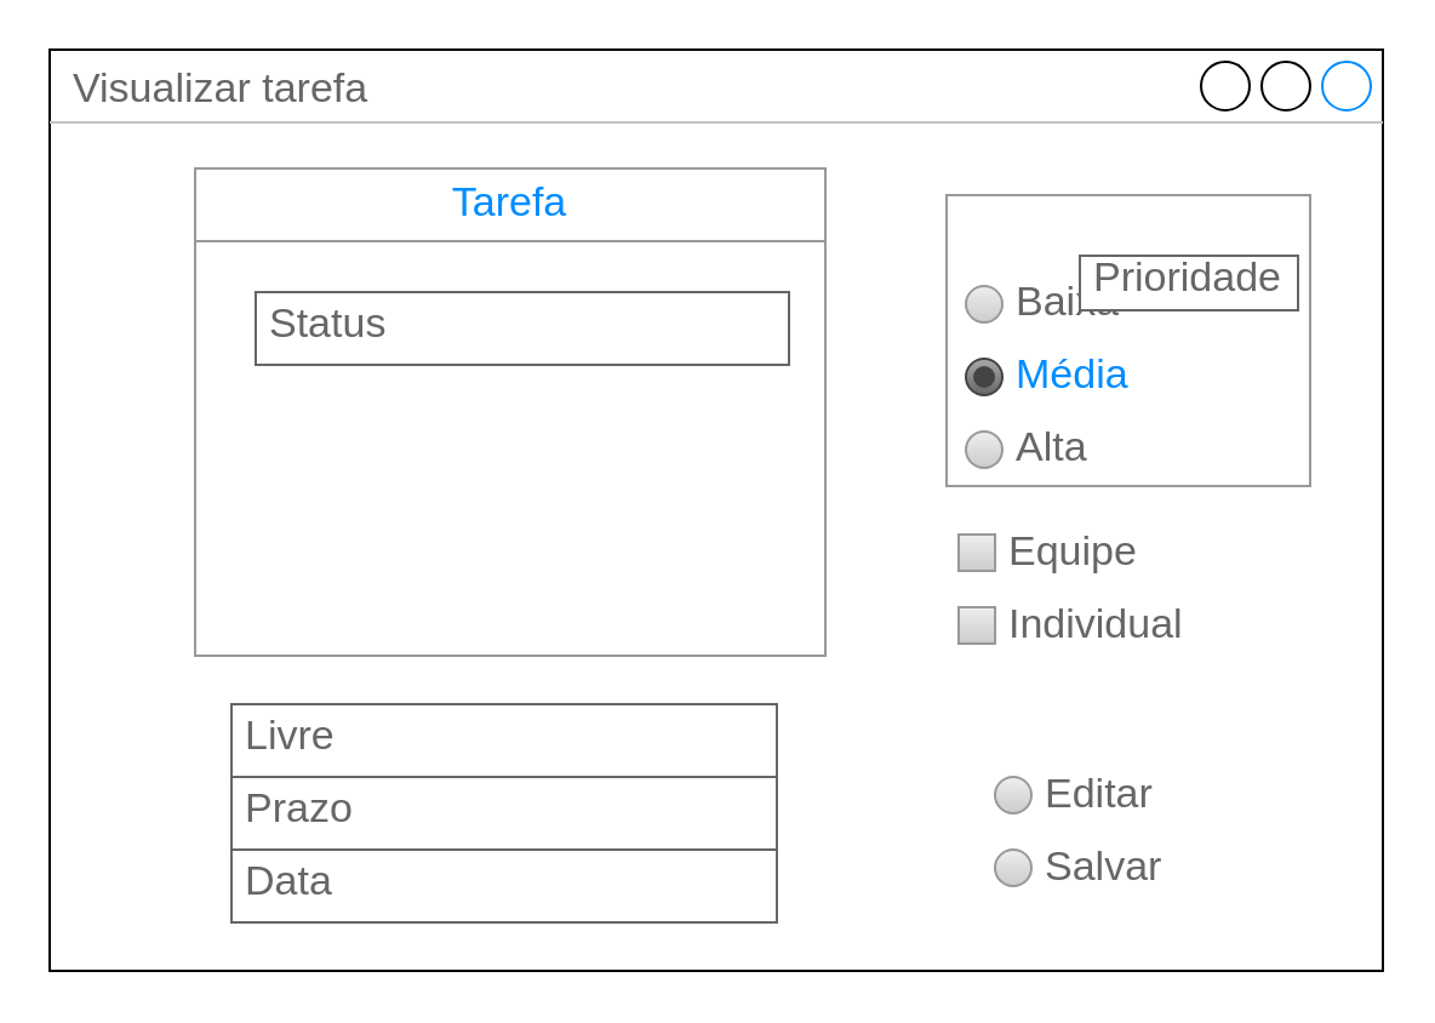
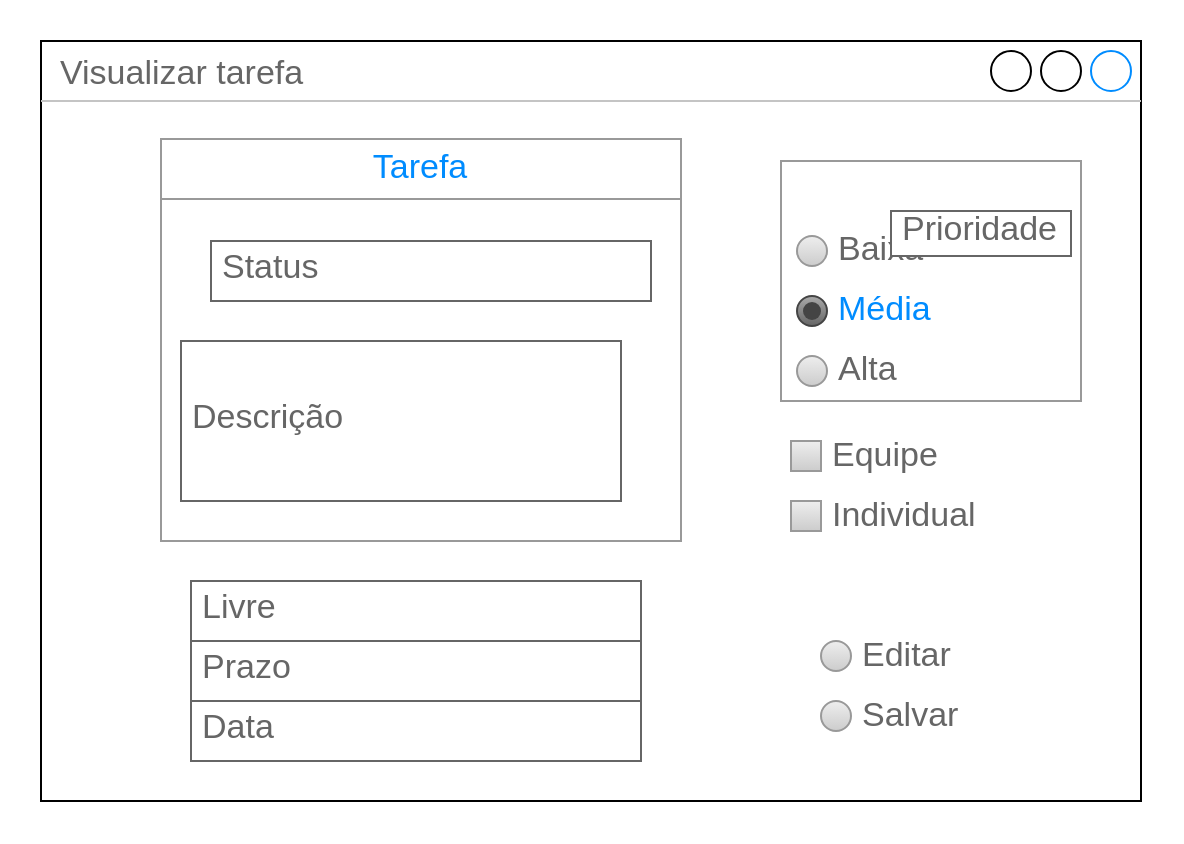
  <mxCell id="0" />
  <mxCell id="1" parent="0" />
  <mxCell id="2" value="Visualizar tarefa" style="strokeWidth=1;shadow=0;dashed=0;align=center;html=1;shape=mxgraph.mockup.containers.window;align=left;verticalAlign=top;spacingLeft=8;strokeColor2=#008cff;strokeColor3=#c4c4c4;fontColor=#666666;mainText=;fontSize=17;labelBackgroundColor=none;whiteSpace=wrap;" parent="1" vertex="1"><mxGeometry x="20" y="20" width="550" height="380" as="geometry" /></mxCell>
  <mxCell id="3" value="" style="strokeWidth=1;shadow=0;dashed=0;align=center;html=1;shape=mxgraph.mockup.forms.rrect;rSize=0;strokeColor=#999999;fillColor=#ffffff;recursiveResize=0;" parent="1" vertex="1"><mxGeometry x="390" y="80" width="150" height="120" as="geometry" /></mxCell>
  <mxCell id="4" value="Baixa" style="shape=ellipse;rSize=0;fillColor=#eeeeee;strokeColor=#999999;gradientColor=#cccccc;html=1;align=left;spacingLeft=4;fontSize=17;fontColor=#666666;labelPosition=right;" parent="3" vertex="1"><mxGeometry x="8" y="37.5" width="15" height="15" as="geometry" /></mxCell>
  <mxCell id="5" value="Média" style="shape=ellipse;rSize=0;fillColor=#aaaaaa;strokeColor=#444444;gradientColor=#666666;html=1;align=left;spacingLeft=4;fontSize=17;fontColor=#008cff;labelPosition=right;" parent="3" vertex="1"><mxGeometry x="8" y="67.5" width="15" height="15" as="geometry" /></mxCell>
  <mxCell id="6" value="" style="shape=ellipse;fillColor=#444444;strokeColor=none;html=1;" parent="5" vertex="1"><mxGeometry x="3" y="3" width="9" height="9" as="geometry" /></mxCell>
  <mxCell id="7" value="Alta" style="shape=ellipse;rSize=0;fillColor=#eeeeee;strokeColor=#999999;gradientColor=#cccccc;html=1;align=left;spacingLeft=4;fontSize=17;fontColor=#666666;labelPosition=right;" parent="3" vertex="1"><mxGeometry x="8" y="97.5" width="15" height="15" as="geometry" /></mxCell>
  <mxCell id="8" value="Prioridade" style="strokeWidth=1;shadow=0;dashed=0;align=center;html=1;shape=mxgraph.mockup.text.textBox;fontColor=#666666;align=left;fontSize=17;spacingLeft=4;spacingTop=-3;whiteSpace=wrap;strokeColor=#666666;mainText=" parent="3" vertex="1"><mxGeometry x="55" y="25" width="90" height="22.5" as="geometry" /></mxCell>
  <mxCell id="9" value="" style="strokeWidth=1;shadow=0;dashed=0;align=center;html=1;shape=mxgraph.mockup.forms.rrect;rSize=0;strokeColor=#999999;fillColor=#ffffff;" parent="1" vertex="1"><mxGeometry x="80" y="70" width="260" height="200" as="geometry" /></mxCell>
  <mxCell id="10" value="Tarefa" style="strokeWidth=1;shadow=0;dashed=0;align=center;html=1;shape=mxgraph.mockup.forms.rrect;rSize=0;strokeColor=#999999;fontColor=#008cff;fontSize=17;fillColor=#ffffff;resizeWidth=1;whiteSpace=wrap;" parent="9" vertex="1"><mxGeometry width="260" height="30" relative="1" as="geometry"><mxPoint y="-1" as="offset" /></mxGeometry></mxCell>
  <mxCell id="11" value="" style="strokeWidth=1;shadow=0;dashed=0;align=center;html=1;shape=mxgraph.mockup.forms.anchor;fontSize=17;fontColor=#666666;align=left;spacingLeft=5;resizeWidth=1;whiteSpace=wrap;" parent="9" vertex="1"><mxGeometry width="260" height="20" relative="1" as="geometry"><mxPoint y="30" as="offset" /></mxGeometry></mxCell>
  <mxCell id="12" value="" style="strokeWidth=1;shadow=0;dashed=0;align=center;html=1;shape=mxgraph.mockup.forms.anchor;fontSize=17;fontColor=#666666;align=left;spacingLeft=5;resizeWidth=1;whiteSpace=wrap;" parent="9" vertex="1"><mxGeometry width="260" height="20" relative="1" as="geometry"><mxPoint y="50" as="offset" /></mxGeometry></mxCell>
  <mxCell id="13" value="" style="strokeWidth=1;shadow=0;dashed=0;align=center;html=1;shape=mxgraph.mockup.forms.anchor;fontSize=17;fontColor=#666666;align=left;spacingLeft=5;resizeWidth=1;whiteSpace=wrap;" parent="9" vertex="1"><mxGeometry width="260" height="20" relative="1" as="geometry"><mxPoint y="90" as="offset" /></mxGeometry></mxCell>
+ <mxCell id="14" value="Descrição" style="strokeWidth=1;shadow=0;dashed=0;align=center;html=1;shape=mxgraph.mockup.text.textBox;fontColor=#666666;align=left;fontSize=17;spacingLeft=4;spacingTop=-3;whiteSpace=wrap;strokeColor=#666666;mainText=" parent="9" vertex="1"><mxGeometry x="10" y="100" width="220" height="80" as="geometry" /></mxCell>
  <mxCell id="15" value="Status" style="strokeWidth=1;shadow=0;dashed=0;align=center;html=1;shape=mxgraph.mockup.text.textBox;fontColor=#666666;align=left;fontSize=17;spacingLeft=4;spacingTop=-3;whiteSpace=wrap;strokeColor=#666666;mainText=" parent="9" vertex="1"><mxGeometry x="25" y="50" width="220" height="30" as="geometry" /></mxCell>
  <mxCell id="16" value="Equipe" style="strokeWidth=1;shadow=0;dashed=0;align=center;html=1;shape=mxgraph.mockup.forms.rrect;rSize=0;fillColor=#eeeeee;strokeColor=#999999;gradientColor=#cccccc;align=left;spacingLeft=4;fontSize=17;fontColor=#666666;labelPosition=right;" parent="1" vertex="1"><mxGeometry x="395" y="220" width="15" height="15" as="geometry" /></mxCell>
  <mxCell id="17" value="Individual" style="strokeWidth=1;shadow=0;dashed=0;align=center;html=1;shape=mxgraph.mockup.forms.rrect;rSize=0;fillColor=#eeeeee;strokeColor=#999999;gradientColor=#cccccc;align=left;spacingLeft=4;fontSize=17;fontColor=#666666;labelPosition=right;" parent="1" vertex="1"><mxGeometry x="395" y="250" width="15" height="15" as="geometry" /></mxCell>
  <mxCell id="18" value="Salvar" style="shape=ellipse;fillColor=#eeeeee;strokeColor=#999999;gradientColor=#cccccc;html=1;align=left;spacingLeft=4;fontSize=17;fontColor=#666666;labelPosition=right;shadow=0;" parent="1" vertex="1"><mxGeometry x="410" y="350" width="15" height="15" as="geometry" /></mxCell>
  <mxCell id="19" value="Livre" style="strokeWidth=1;shadow=0;dashed=0;align=center;html=1;shape=mxgraph.mockup.text.textBox;fontColor=#666666;align=left;fontSize=17;spacingLeft=4;spacingTop=-3;whiteSpace=wrap;strokeColor=#666666;mainText=" parent="1" vertex="1"><mxGeometry x="95" y="290" width="225" height="30" as="geometry" /></mxCell>
  <mxCell id="20" value="Prazo" style="strokeWidth=1;shadow=0;dashed=0;align=center;html=1;shape=mxgraph.mockup.text.textBox;fontColor=#666666;align=left;fontSize=17;spacingLeft=4;spacingTop=-3;whiteSpace=wrap;strokeColor=#666666;mainText=" parent="1" vertex="1"><mxGeometry x="95" y="320" width="225" height="30" as="geometry" /></mxCell>
  <mxCell id="21" value="Data" style="strokeWidth=1;shadow=0;dashed=0;align=center;html=1;shape=mxgraph.mockup.text.textBox;fontColor=#666666;align=left;fontSize=17;spacingLeft=4;spacingTop=-3;whiteSpace=wrap;strokeColor=#666666;mainText=" parent="1" vertex="1"><mxGeometry x="95" y="350" width="225" height="30" as="geometry" /></mxCell>
  <mxCell id="22" value="Editar" style="shape=ellipse;fillColor=#eeeeee;strokeColor=#999999;gradientColor=#cccccc;html=1;align=left;spacingLeft=4;fontSize=17;fontColor=#666666;labelPosition=right;shadow=0;" vertex="1" parent="1"><mxGeometry x="410" y="320" width="15" height="15" as="geometry" /></mxCell>
